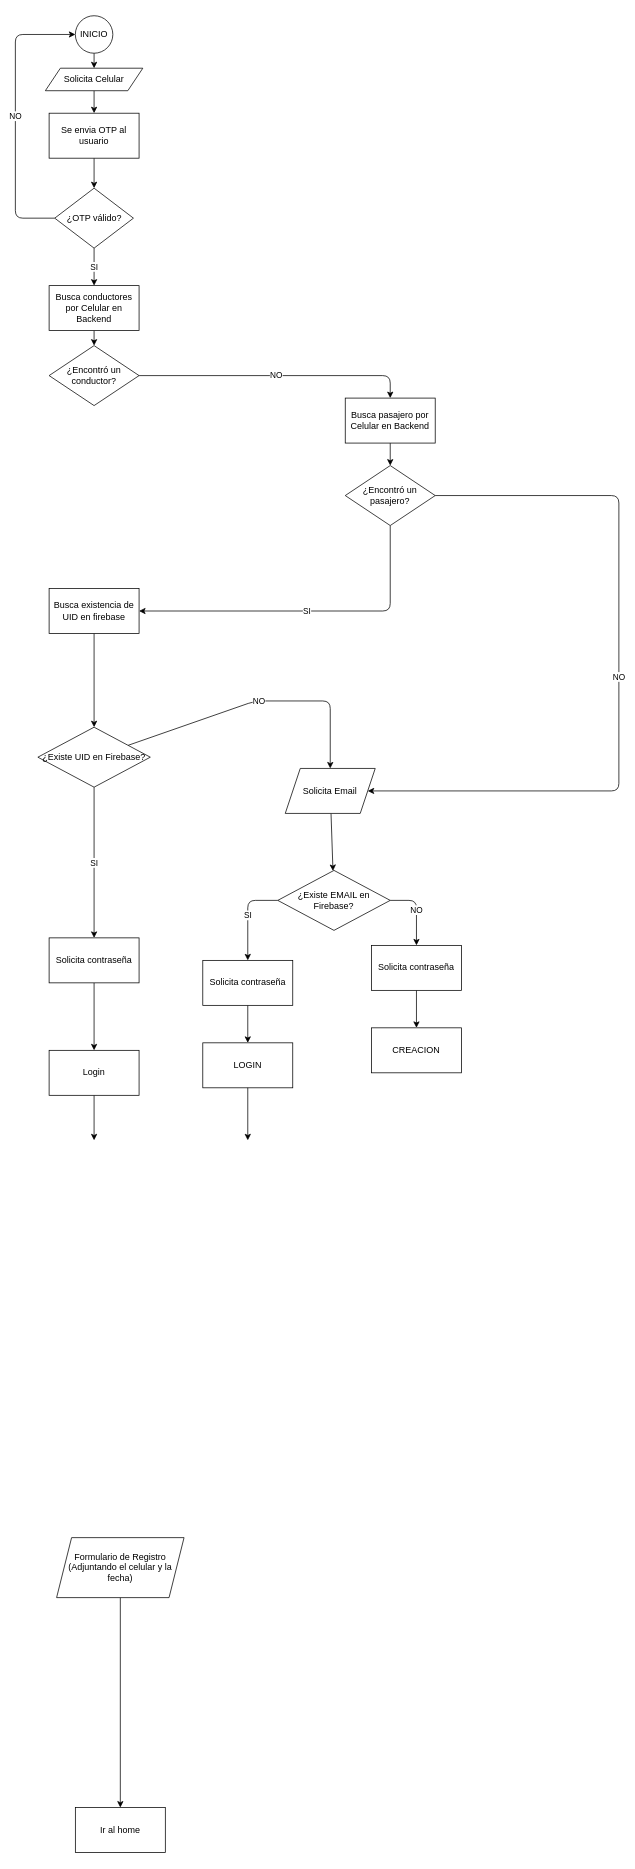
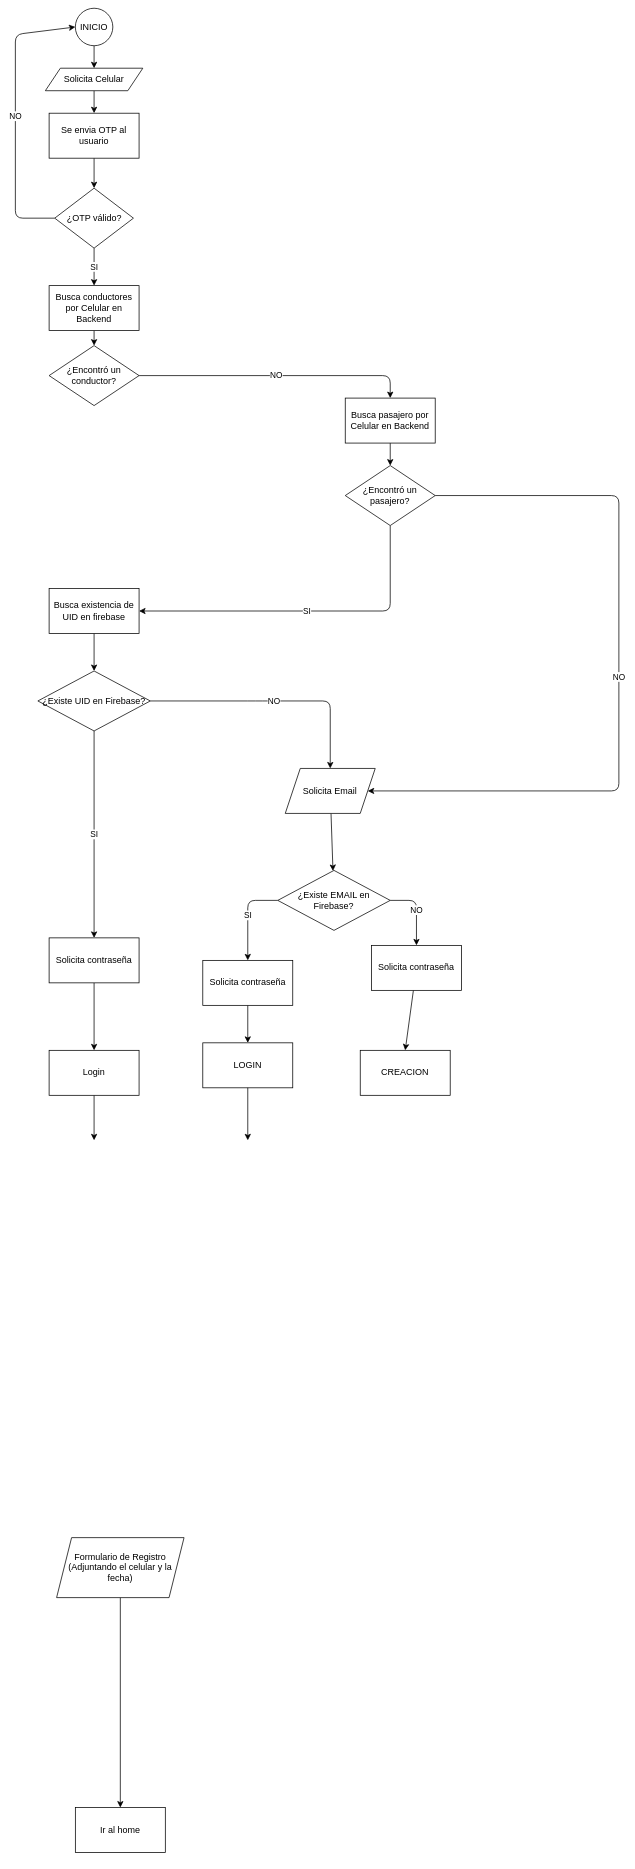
  <mxCell id="0" />
  <mxCell id="1" parent="0" />
  <mxCell id="2" style="edgeStyle=none;html=1;exitX=0.5;exitY=1;exitDx=0;exitDy=0;" parent="1" source="3" target="8" edge="1"><mxGeometry relative="1" as="geometry" /></mxCell>
  <mxCell id="3" value="Se envia OTP al usuario" style="rounded=0;whiteSpace=wrap;html=1;" parent="1" vertex="1"><mxGeometry x="65" y="150" width="120" height="60" as="geometry" /></mxCell>
  <mxCell id="4" style="edgeStyle=none;html=1;entryX=0.5;entryY=0;entryDx=0;entryDy=0;" parent="1" source="5" target="3" edge="1"><mxGeometry relative="1" as="geometry" /></mxCell>
  <mxCell id="5" value="Solicita Celular" style="shape=parallelogram;perimeter=parallelogramPerimeter;whiteSpace=wrap;html=1;fixedSize=1;" parent="1" vertex="1"><mxGeometry x="60" y="90" width="130" height="30" as="geometry" /></mxCell>
  <mxCell id="6" value="NO" style="edgeStyle=none;html=1;entryX=0;entryY=0.5;entryDx=0;entryDy=0;" parent="1" source="8" target="14" edge="1"><mxGeometry relative="1" as="geometry"><mxPoint x="-70" y="190" as="targetPoint" /><Array as="points"><mxPoint x="20" y="290" /><mxPoint x="20" y="45" /></Array></mxGeometry></mxCell>
  <mxCell id="7" value="SI" style="edgeStyle=none;html=1;entryX=0.5;entryY=0;entryDx=0;entryDy=0;" parent="1" source="8" target="10" edge="1"><mxGeometry relative="1" as="geometry" /></mxCell>
  <mxCell id="8" value="¿OTP válido?" style="rhombus;whiteSpace=wrap;html=1;" parent="1" vertex="1"><mxGeometry x="72.5" y="250" width="105" height="80" as="geometry" /></mxCell>
  <mxCell id="9" style="edgeStyle=none;html=1;entryX=0.5;entryY=0;entryDx=0;entryDy=0;" parent="1" source="10" target="12" edge="1"><mxGeometry relative="1" as="geometry" /></mxCell>
  <mxCell id="10" value="Busca conductores por Celular en Backend" style="rounded=0;whiteSpace=wrap;html=1;" parent="1" vertex="1"><mxGeometry x="65" y="380" width="120" height="60" as="geometry" /></mxCell>
  <mxCell id="11" value="NO" style="edgeStyle=none;html=1;entryX=0.5;entryY=0;entryDx=0;entryDy=0;" parent="1" source="12" target="32" edge="1"><mxGeometry relative="1" as="geometry"><Array as="points"><mxPoint x="520" y="500" /></Array></mxGeometry></mxCell>
  <mxCell id="12" value="¿Encontró un conductor?" style="rhombus;whiteSpace=wrap;html=1;" parent="1" vertex="1"><mxGeometry x="65" y="460" width="120" height="80" as="geometry" /></mxCell>
  <mxCell id="13" style="edgeStyle=none;html=1;entryX=0.5;entryY=0;entryDx=0;entryDy=0;" parent="1" source="14" target="5" edge="1"><mxGeometry relative="1" as="geometry" /></mxCell>
- <mxCell id="14" value="INICIO" style="ellipse;whiteSpace=wrap;html=1;aspect=fixed;" parent="1" vertex="1"><mxGeometry x="100" y="20" width="50" height="50" as="geometry" /></mxCell>
+ <mxCell id="14" value="INICIO" style="ellipse;whiteSpace=wrap;html=1;aspect=fixed;" parent="1" vertex="1"><mxGeometry x="100" y="10" width="50" height="50" as="geometry" /></mxCell>
  <mxCell id="15" style="edgeStyle=none;html=1;entryX=0.5;entryY=0;entryDx=0;entryDy=0;" parent="1" source="16" target="27" edge="1"><mxGeometry relative="1" as="geometry" /></mxCell>
  <mxCell id="16" value="Solicita contraseña" style="rounded=0;whiteSpace=wrap;html=1;" parent="1" vertex="1"><mxGeometry x="65" y="1250" width="120" height="60" as="geometry" /></mxCell>
  <mxCell id="17" style="edgeStyle=none;html=1;" parent="1" source="18" target="21" edge="1"><mxGeometry relative="1" as="geometry" /></mxCell>
  <mxCell id="18" value="Busca existencia de UID en firebase" style="rounded=0;whiteSpace=wrap;html=1;" parent="1" vertex="1"><mxGeometry x="65" y="784" width="120" height="60" as="geometry" /></mxCell>
  <mxCell id="19" value="SI" style="edgeStyle=none;html=1;entryX=0.5;entryY=0;entryDx=0;entryDy=0;" parent="1" source="21" target="16" edge="1"><mxGeometry relative="1" as="geometry"><mxPoint x="260" y="994" as="targetPoint" /></mxGeometry></mxCell>
  <mxCell id="20" value="NO" style="edgeStyle=none;html=1;entryX=0.5;entryY=0;entryDx=0;entryDy=0;" parent="1" source="21" target="25" edge="1"><mxGeometry relative="1" as="geometry"><mxPoint x="340" y="1024" as="targetPoint" /><Array as="points"><mxPoint x="340" y="934" /><mxPoint x="440" y="934" /></Array></mxGeometry></mxCell>
- <mxCell id="21" value="¿Existe UID en Firebase?" style="rhombus;whiteSpace=wrap;html=1;" parent="1" vertex="1"><mxGeometry x="50" y="969" width="150" height="80" as="geometry" /></mxCell>
+ <mxCell id="21" value="¿Existe UID en Firebase?" style="rhombus;whiteSpace=wrap;html=1;" parent="1" vertex="1"><mxGeometry x="50" y="894" width="150" height="80" as="geometry" /></mxCell>
  <mxCell id="22" style="edgeStyle=none;html=1;entryX=0.5;entryY=0;entryDx=0;entryDy=0;" parent="1" source="23" target="41" edge="1"><mxGeometry relative="1" as="geometry" /></mxCell>
  <mxCell id="23" value="Solicita contraseña" style="rounded=0;whiteSpace=wrap;html=1;" parent="1" vertex="1"><mxGeometry x="270" y="1280" width="120" height="60" as="geometry" /></mxCell>
  <mxCell id="24" style="edgeStyle=none;html=1;" parent="1" source="25" target="38" edge="1"><mxGeometry relative="1" as="geometry" /></mxCell>
  <mxCell id="25" value="Solicita Email" style="shape=parallelogram;perimeter=parallelogramPerimeter;whiteSpace=wrap;html=1;fixedSize=1;rounded=0;" parent="1" vertex="1"><mxGeometry x="380" y="1024" width="120" height="60" as="geometry" /></mxCell>
  <mxCell id="26" style="edgeStyle=none;html=1;entryX=0.5;entryY=0;entryDx=0;entryDy=0;" parent="1" source="27" edge="1"><mxGeometry relative="1" as="geometry"><mxPoint x="125" y="1520" as="targetPoint" /></mxGeometry></mxCell>
  <mxCell id="27" value="Login" style="rounded=0;whiteSpace=wrap;html=1;" parent="1" vertex="1"><mxGeometry x="65" y="1400" width="120" height="60" as="geometry" /></mxCell>
  <mxCell id="28" style="edgeStyle=none;html=1;" parent="1" source="29" target="30" edge="1"><mxGeometry relative="1" as="geometry"><Array as="points" /></mxGeometry></mxCell>
  <mxCell id="29" value="Formulario de Registro (Adjuntando el celular y la fecha)" style="shape=parallelogram;perimeter=parallelogramPerimeter;whiteSpace=wrap;html=1;fixedSize=1;rounded=0;" parent="1" vertex="1"><mxGeometry x="75" y="2050" width="170" height="80" as="geometry" /></mxCell>
  <mxCell id="30" value="Ir al home" style="rounded=0;whiteSpace=wrap;html=1;" parent="1" vertex="1"><mxGeometry x="100" y="2410" width="120" height="60" as="geometry" /></mxCell>
  <mxCell id="31" style="edgeStyle=none;html=1;entryX=0.5;entryY=0;entryDx=0;entryDy=0;" parent="1" source="32" target="35" edge="1"><mxGeometry relative="1" as="geometry" /></mxCell>
  <mxCell id="32" value="Busca pasajero por Celular en Backend" style="rounded=0;whiteSpace=wrap;html=1;" parent="1" vertex="1"><mxGeometry x="460" y="530" width="120" height="60" as="geometry" /></mxCell>
  <mxCell id="33" value="SI" style="edgeStyle=none;html=1;entryX=1;entryY=0.5;entryDx=0;entryDy=0;" parent="1" source="35" target="18" edge="1"><mxGeometry relative="1" as="geometry"><Array as="points"><mxPoint x="520" y="814" /></Array></mxGeometry></mxCell>
  <mxCell id="34" value="NO" style="edgeStyle=none;html=1;exitX=1;exitY=0.5;exitDx=0;exitDy=0;entryX=1;entryY=0.5;entryDx=0;entryDy=0;" parent="1" source="35" target="25" edge="1"><mxGeometry relative="1" as="geometry"><Array as="points"><mxPoint x="825" y="660" /><mxPoint x="825" y="1054" /></Array><mxPoint x="690" y="1000" as="targetPoint" /></mxGeometry></mxCell>
  <mxCell id="35" value="¿Encontró un pasajero?" style="rhombus;whiteSpace=wrap;html=1;" parent="1" vertex="1"><mxGeometry x="460" y="620" width="120" height="80" as="geometry" /></mxCell>
  <mxCell id="36" value="SI" style="edgeStyle=none;html=1;entryX=0.5;entryY=0;entryDx=0;entryDy=0;" parent="1" source="38" target="23" edge="1"><mxGeometry relative="1" as="geometry"><Array as="points"><mxPoint x="330" y="1200" /></Array></mxGeometry></mxCell>
  <mxCell id="37" value="NO" style="edgeStyle=none;html=1;entryX=0.5;entryY=0;entryDx=0;entryDy=0;exitX=1;exitY=0.5;exitDx=0;exitDy=0;" parent="1" source="38" target="40" edge="1"><mxGeometry relative="1" as="geometry"><Array as="points"><mxPoint x="555" y="1200" /></Array></mxGeometry></mxCell>
  <mxCell id="38" value="¿Existe EMAIL en Firebase?" style="rhombus;whiteSpace=wrap;html=1;" parent="1" vertex="1"><mxGeometry x="370" y="1160" width="150" height="80" as="geometry" /></mxCell>
  <mxCell id="39" style="edgeStyle=none;html=1;entryX=0.5;entryY=0;entryDx=0;entryDy=0;" parent="1" source="40" target="42" edge="1"><mxGeometry relative="1" as="geometry" /></mxCell>
  <mxCell id="40" value="Solicita contraseña" style="rounded=0;whiteSpace=wrap;html=1;" parent="1" vertex="1"><mxGeometry x="495" y="1260" width="120" height="60" as="geometry" /></mxCell>
  <mxCell id="41" value="LOGIN" style="rounded=0;whiteSpace=wrap;html=1;" parent="1" vertex="1"><mxGeometry x="270" y="1390" width="120" height="60" as="geometry" /></mxCell>
- <mxCell id="42" value="CREACION" style="rounded=0;whiteSpace=wrap;html=1;" parent="1" vertex="1"><mxGeometry x="495" y="1370" width="120" height="60" as="geometry" /></mxCell>
+ <mxCell id="42" value="CREACION" style="rounded=0;whiteSpace=wrap;html=1;" parent="1" vertex="1"><mxGeometry x="480" y="1400" width="120" height="60" as="geometry" /></mxCell>
  <mxCell id="43" style="edgeStyle=none;html=1;exitX=0.5;exitY=1;exitDx=0;exitDy=0;" edge="1" parent="1" source="41"><mxGeometry relative="1" as="geometry"><mxPoint x="135" y="1470" as="sourcePoint" /><mxPoint x="330" y="1520" as="targetPoint" /></mxGeometry></mxCell>
